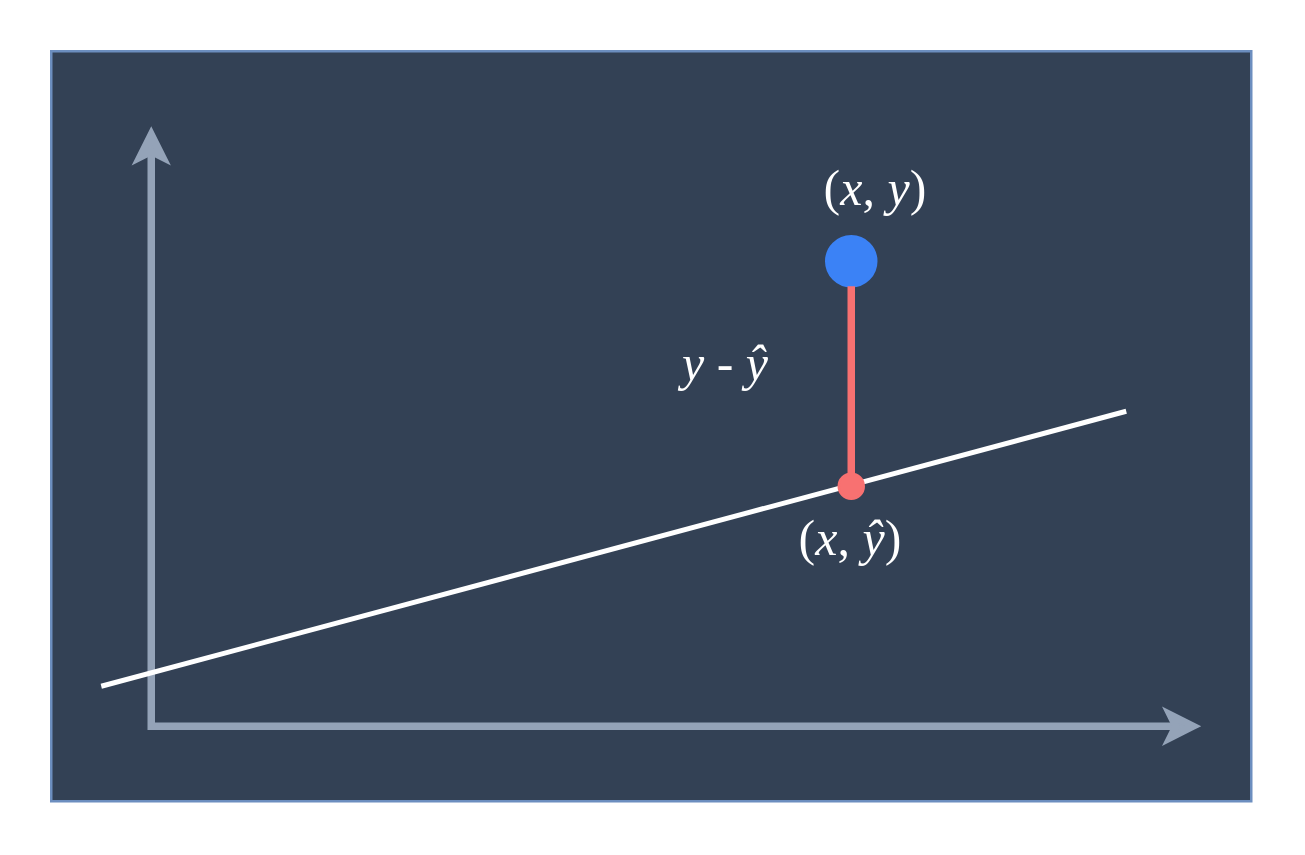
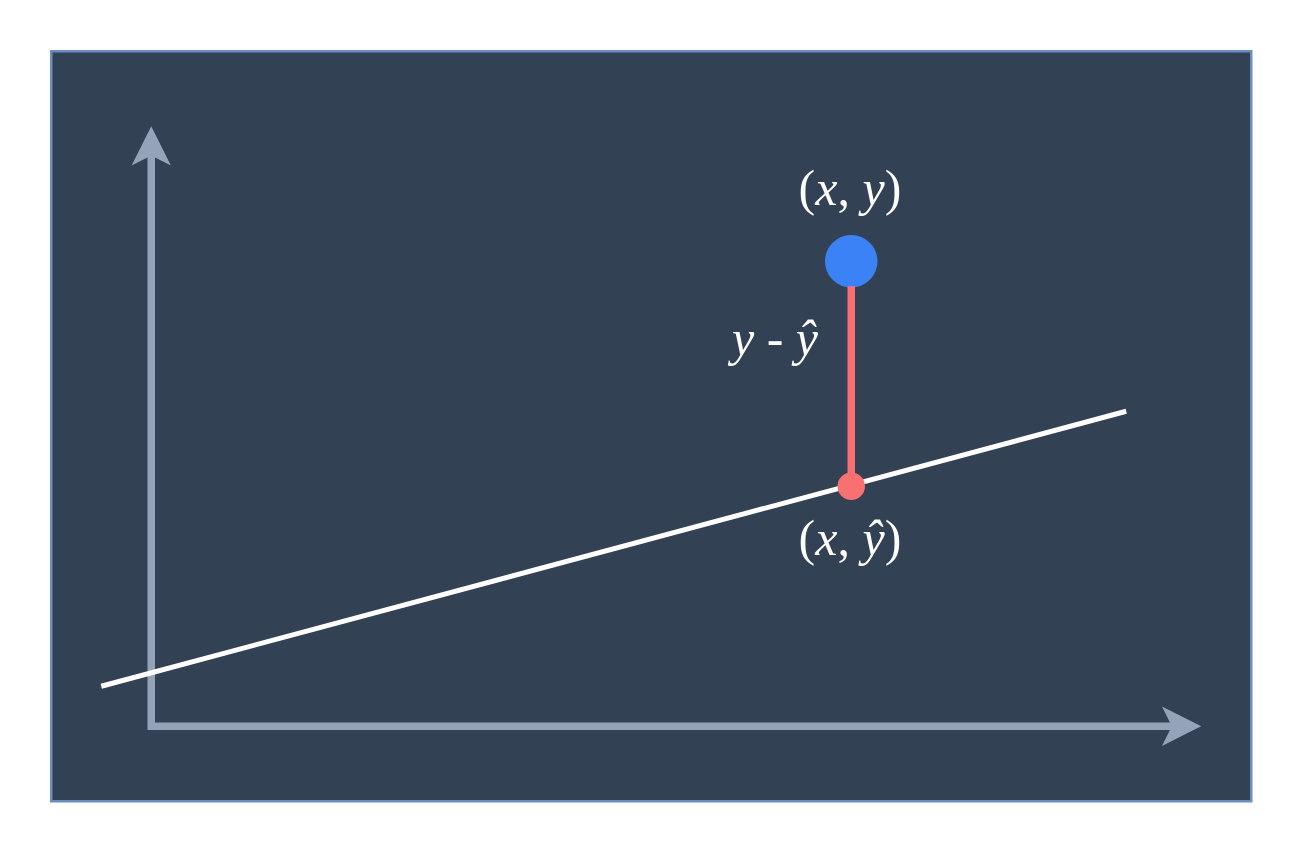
  <mxCell id="0" />
  <mxCell id="1" parent="0" />
  <mxCell id="2" value="" style="rounded=0;whiteSpace=wrap;html=1;strokeColor=#6c8ebf;fillColor=#334155;" parent="1" vertex="1"><mxGeometry x="20" y="20" width="480" height="300" as="geometry" /></mxCell>
  <mxCell id="3" value="" style="endArrow=classic;html=1;strokeWidth=3;endFill=1;fillColor=#dae8fc;startArrow=classic;startFill=1;rounded=0;strokeColor=#94A3B8;" parent="1" edge="1"><mxGeometry width="50" height="50" relative="1" as="geometry"><mxPoint x="60" y="50" as="sourcePoint" /><mxPoint x="480" y="290" as="targetPoint" /><Array as="points"><mxPoint x="60" y="290" /></Array></mxGeometry></mxCell>
  <mxCell id="4" value="" style="endArrow=none;html=1;strokeWidth=2;strokeColor=#FFFFFF;" parent="1" edge="1"><mxGeometry width="50" height="50" relative="1" as="geometry"><mxPoint x="40" y="274" as="sourcePoint" /><mxPoint x="450" y="164" as="targetPoint" /></mxGeometry></mxCell>
  <mxCell id="5" value="" style="ellipse;whiteSpace=wrap;html=1;aspect=fixed;fillColor=#3B82F6;strokeColor=#3B82F6;" parent="1" vertex="1"><mxGeometry x="330" y="94" width="20" height="20" as="geometry" /></mxCell>
  <mxCell id="6" value="" style="endArrow=none;html=1;strokeWidth=3;fillColor=#f8cecc;strokeColor=#F87171;" parent="1" target="5" edge="1"><mxGeometry width="50" height="50" relative="1" as="geometry"><mxPoint x="340" y="194" as="sourcePoint" /><mxPoint x="370" y="124" as="targetPoint" /></mxGeometry></mxCell>
- <mxCell id="7" value="(&lt;i style=&quot;font-size: 20px;&quot;&gt;x&lt;/i&gt;, &lt;i style=&quot;font-size: 20px;&quot;&gt;y&lt;/i&gt;)" style="text;html=1;strokeColor=none;fillColor=none;align=center;verticalAlign=middle;whiteSpace=wrap;rounded=0;fontColor=#FFFFFF;fontSize=20;fontFamily=Times New Roman;" parent="1" vertex="1"><mxGeometry x="320" y="64" width="60" height="20" as="geometry" /></mxCell>
- <mxCell id="8" value="&lt;i&gt;y&lt;/i&gt; - &lt;i&gt;ŷ&lt;/i&gt;" style="text;html=1;strokeColor=none;fillColor=none;align=center;verticalAlign=middle;whiteSpace=wrap;rounded=0;fontColor=#FFFFFF;fontSize=20;fontFamily=Times New Roman;" parent="1" vertex="1"><mxGeometry x="260" y="134" width="60" height="20" as="geometry" /></mxCell>
+ <mxCell id="7" value="(&lt;i style=&quot;font-size: 20px;&quot;&gt;x&lt;/i&gt;, &lt;i style=&quot;font-size: 20px;&quot;&gt;y&lt;/i&gt;)" style="text;html=1;strokeColor=none;fillColor=none;align=center;verticalAlign=middle;whiteSpace=wrap;rounded=0;fontColor=#FFFFFF;fontSize=20;fontFamily=Times New Roman;" parent="1" vertex="1"><mxGeometry x="310" y="64" width="60" height="20" as="geometry" /></mxCell>
+ <mxCell id="8" value="&lt;i&gt;y&lt;/i&gt; - &lt;i&gt;ŷ&lt;/i&gt;" style="text;html=1;strokeColor=none;fillColor=none;align=center;verticalAlign=middle;whiteSpace=wrap;rounded=0;fontColor=#FFFFFF;fontSize=20;fontFamily=Times New Roman;" parent="1" vertex="1"><mxGeometry x="280" y="124" width="60" height="20" as="geometry" /></mxCell>
  <mxCell id="9" value="(&lt;i style=&quot;font-size: 20px&quot;&gt;x&lt;/i&gt;, &lt;i&gt;ŷ&lt;/i&gt;)" style="text;html=1;strokeColor=none;fillColor=none;align=center;verticalAlign=middle;whiteSpace=wrap;rounded=0;fontColor=#FFFFFF;fontSize=20;fontFamily=Times New Roman;" parent="1" vertex="1"><mxGeometry x="310" y="204" width="60" height="20" as="geometry" /></mxCell>
  <mxCell id="10" value="" style="ellipse;whiteSpace=wrap;html=1;aspect=fixed;fontFamily=Times New Roman;fontSize=20;fontColor=#FFFFFF;fillColor=#F87171;strokeColor=#F87171;" parent="1" vertex="1"><mxGeometry x="335" y="189" width="10" height="10" as="geometry" /></mxCell>
